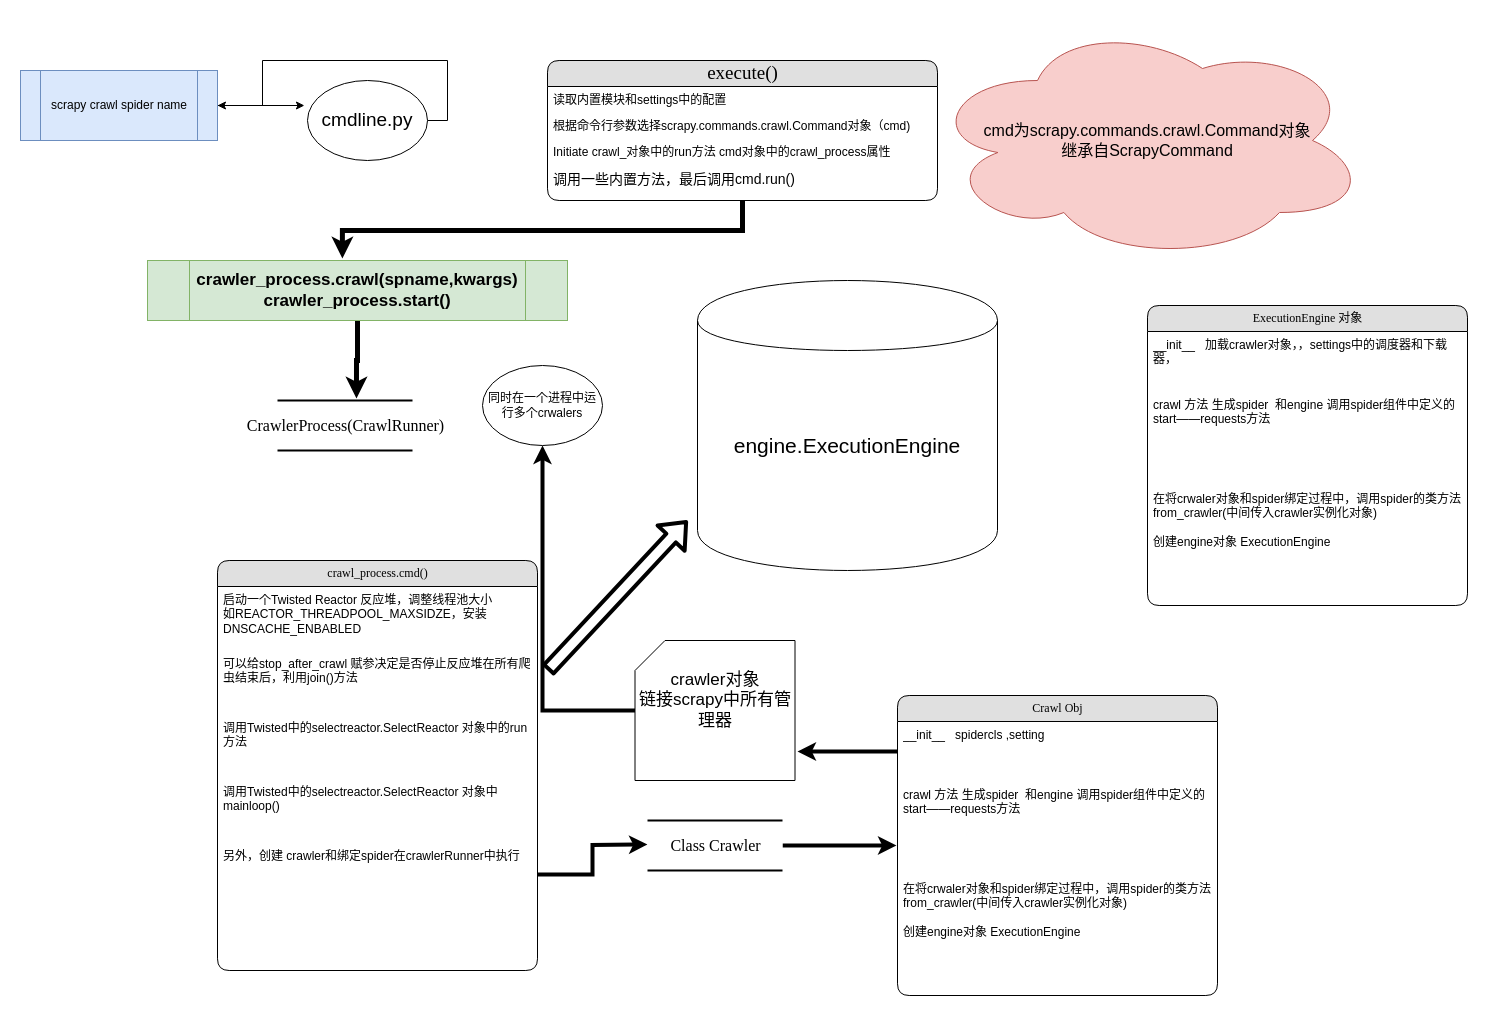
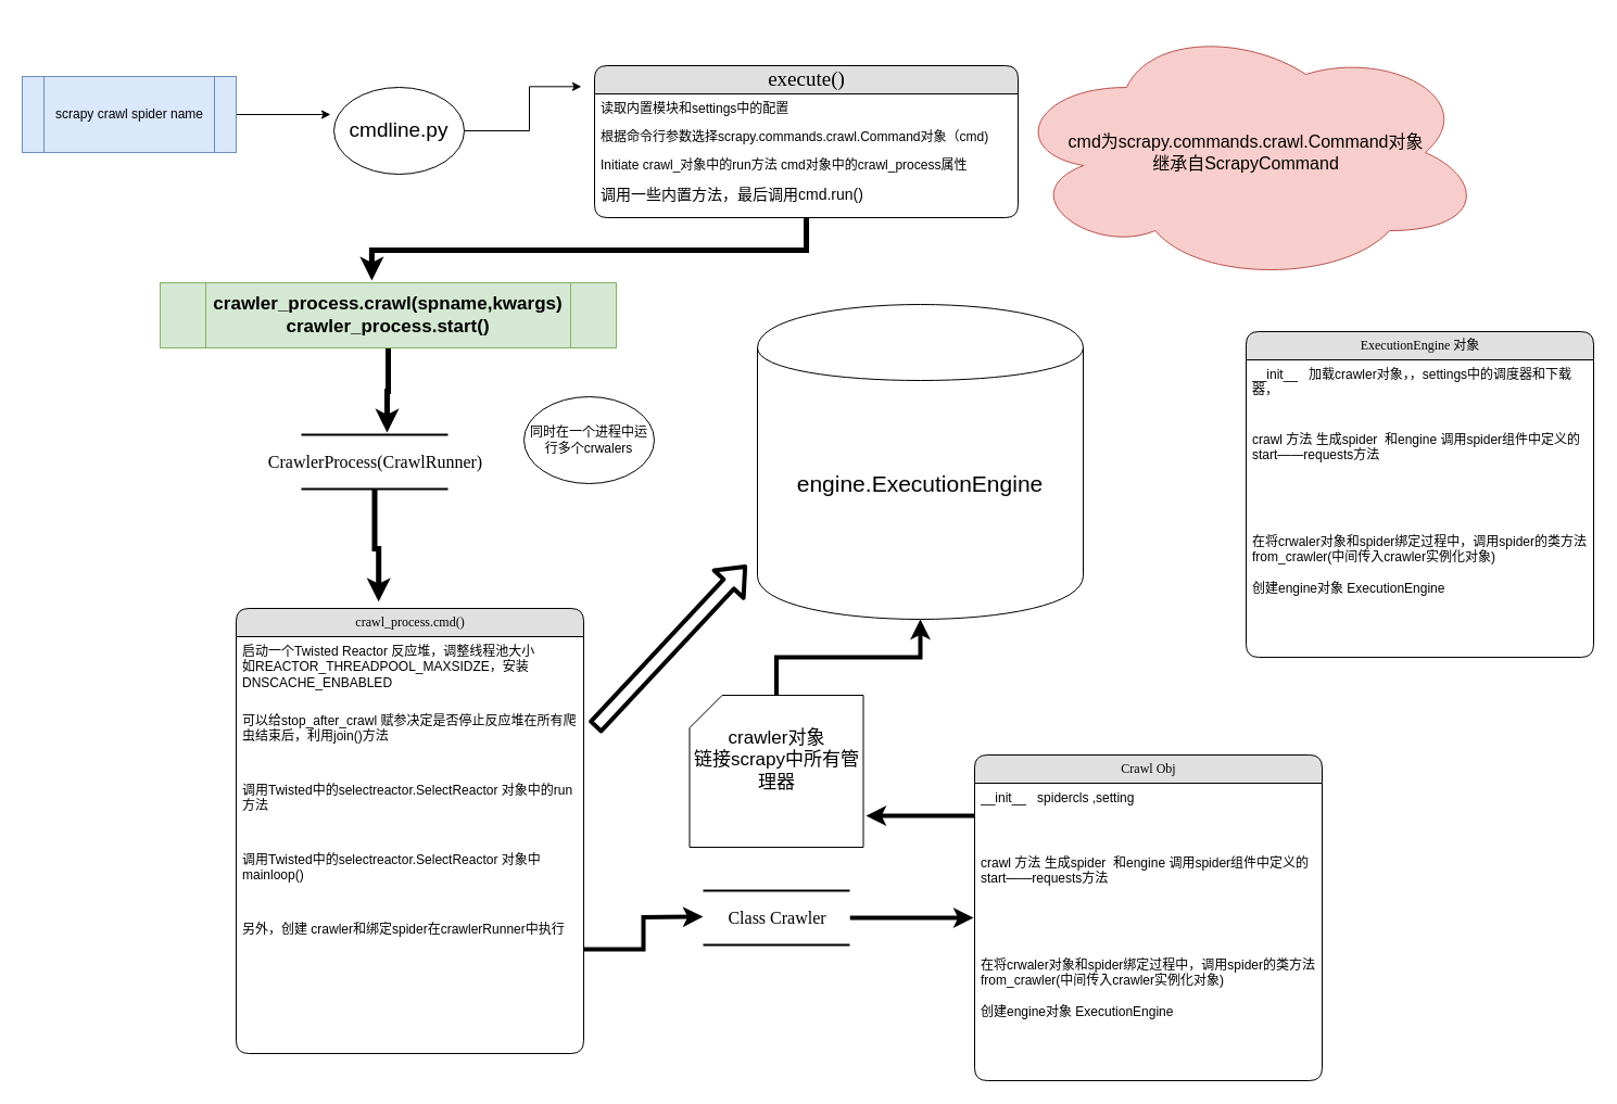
  <mxCell id="0" />
  <mxCell id="1" parent="0" />
+ <mxCell id="2" style="edgeStyle=orthogonalEdgeStyle;rounded=0;orthogonalLoop=1;jettySize=auto;html=1;entryX=0.41;entryY=-0.015;entryDx=0;entryDy=0;entryPerimeter=0;strokeWidth=5;" edge="1" parent="1" source="3" target="10"><mxGeometry relative="1" as="geometry" /></mxCell>
  <mxCell id="3" value="&lt;font style=&quot;font-size: 16px&quot;&gt;CrawlerProcess(CrawlRunner)&lt;/font&gt;" style="html=1;rounded=0;shadow=0;comic=0;labelBackgroundColor=none;strokeWidth=2;fontFamily=Verdana;fontSize=12;align=center;shape=mxgraph.ios7ui.horLines;" parent="1" vertex="1"><mxGeometry x="277" y="400" width="135" height="50" as="geometry" /></mxCell>
  <mxCell id="4" style="edgeStyle=orthogonalEdgeStyle;rounded=0;orthogonalLoop=1;jettySize=auto;html=1;entryX=0.464;entryY=-0.033;entryDx=0;entryDy=0;entryPerimeter=0;strokeWidth=5;" edge="1" parent="1" source="5" target="23"><mxGeometry relative="1" as="geometry" /></mxCell>
  <mxCell id="5" value="&lt;font style=&quot;font-size: 19px&quot;&gt;execute()&lt;/font&gt;" style="swimlane;html=1;fontStyle=0;childLayout=stackLayout;horizontal=1;startSize=26;fillColor=#e0e0e0;horizontalStack=0;resizeParent=1;resizeLast=0;collapsible=1;marginBottom=0;swimlaneFillColor=#ffffff;align=center;rounded=1;shadow=0;comic=0;labelBackgroundColor=none;strokeWidth=1;fontFamily=Verdana;fontSize=12" parent="1" vertex="1"><mxGeometry x="547" y="60" width="390" height="140" as="geometry" /></mxCell>
  <mxCell id="6" value="读取内置模块和settings中的配置" style="text;html=1;strokeColor=none;fillColor=none;spacingLeft=4;spacingRight=4;whiteSpace=wrap;overflow=hidden;rotatable=0;points=[[0,0.5],[1,0.5]];portConstraint=eastwest;" parent="5" vertex="1"><mxGeometry y="26" width="390" height="26" as="geometry" /></mxCell>
  <mxCell id="7" value="根据命令行参数选择scrapy.commands.crawl.Command对象（cmd)" style="text;html=1;strokeColor=none;fillColor=none;spacingLeft=4;spacingRight=4;whiteSpace=wrap;overflow=hidden;rotatable=0;points=[[0,0.5],[1,0.5]];portConstraint=eastwest;" parent="5" vertex="1"><mxGeometry y="52" width="390" height="26" as="geometry" /></mxCell>
  <mxCell id="8" value="Initiate crawl_对象中的run方法 cmd对象中的crawl_process属性" style="text;html=1;strokeColor=none;fillColor=none;spacingLeft=4;spacingRight=4;whiteSpace=wrap;overflow=hidden;rotatable=0;points=[[0,0.5],[1,0.5]];portConstraint=eastwest;" vertex="1" parent="5"><mxGeometry y="78" width="390" height="26" as="geometry" /></mxCell>
  <mxCell id="9" value="&lt;font style=&quot;font-size: 14px&quot;&gt;调用一些内置方法，最后调用cmd.run()&lt;/font&gt;" style="text;html=1;strokeColor=none;fillColor=none;spacingLeft=4;spacingRight=4;whiteSpace=wrap;overflow=hidden;rotatable=0;points=[[0,0.5],[1,0.5]];portConstraint=eastwest;" vertex="1" parent="5"><mxGeometry y="104" width="390" height="26" as="geometry" /></mxCell>
  <mxCell id="10" value="crawl_process.cmd()" style="swimlane;html=1;fontStyle=0;childLayout=stackLayout;horizontal=1;startSize=26;fillColor=#e0e0e0;horizontalStack=0;resizeParent=1;resizeLast=0;collapsible=1;marginBottom=0;swimlaneFillColor=#ffffff;align=center;rounded=1;shadow=0;comic=0;labelBackgroundColor=none;strokeWidth=1;fontFamily=Verdana;fontSize=12" parent="1" vertex="1"><mxGeometry x="217" y="560" width="320" height="410" as="geometry" /></mxCell>
  <mxCell id="11" value="启动一个Twisted Reactor 反应堆，调整线程池大小&lt;br&gt;如REACTOR_THREADPOOL_MAXSIDZE，安装DNSCACHE_ENBABLED&lt;br&gt;" style="text;html=1;strokeColor=none;fillColor=none;spacingLeft=4;spacingRight=4;whiteSpace=wrap;overflow=hidden;rotatable=0;points=[[0,0.5],[1,0.5]];portConstraint=eastwest;" parent="10" vertex="1"><mxGeometry y="26" width="320" height="64" as="geometry" /></mxCell>
  <mxCell id="12" value="可以给stop_after_crawl 赋参决定是否停止反应堆在所有爬虫结束后，利用join()方法" style="text;html=1;strokeColor=none;fillColor=none;spacingLeft=4;spacingRight=4;whiteSpace=wrap;overflow=hidden;rotatable=0;points=[[0,0.5],[1,0.5]];portConstraint=eastwest;" vertex="1" parent="10"><mxGeometry y="90" width="320" height="64" as="geometry" /></mxCell>
  <mxCell id="13" value="调用Twisted中的selectreactor.SelectReactor 对象中的run方法" style="text;html=1;strokeColor=none;fillColor=none;spacingLeft=4;spacingRight=4;whiteSpace=wrap;overflow=hidden;rotatable=0;points=[[0,0.5],[1,0.5]];portConstraint=eastwest;" vertex="1" parent="10"><mxGeometry y="154" width="320" height="64" as="geometry" /></mxCell>
  <mxCell id="14" value="调用Twisted中的selectreactor.SelectReactor 对象中mainloop()" style="text;html=1;strokeColor=none;fillColor=none;spacingLeft=4;spacingRight=4;whiteSpace=wrap;overflow=hidden;rotatable=0;points=[[0,0.5],[1,0.5]];portConstraint=eastwest;" vertex="1" parent="10"><mxGeometry y="218" width="320" height="64" as="geometry" /></mxCell>
  <mxCell id="15" value="另外，创建 crawler和绑定spider在crawlerRunner中执行" style="text;html=1;strokeColor=none;fillColor=none;spacingLeft=4;spacingRight=4;whiteSpace=wrap;overflow=hidden;rotatable=0;points=[[0,0.5],[1,0.5]];portConstraint=eastwest;" vertex="1" parent="10"><mxGeometry y="282" width="320" height="64" as="geometry" /></mxCell>
  <mxCell id="16" style="edgeStyle=orthogonalEdgeStyle;rounded=0;orthogonalLoop=1;jettySize=auto;html=1;exitX=1;exitY=0.5;exitDx=0;exitDy=0;" edge="1" parent="1" source="19"><mxGeometry relative="1" as="geometry"><mxPoint x="207" y="100" as="targetPoint" /></mxGeometry></mxCell>
- <mxCell id="17" style="edgeStyle=orthogonalEdgeStyle;rounded=0;orthogonalLoop=1;jettySize=auto;html=1;exitX=1;exitY=0.5;exitDx=0;exitDy=0;" edge="1" parent="1" source="20" target="19"><mxGeometry relative="1" as="geometry"><mxPoint x="377" y="70" as="targetPoint" /><mxPoint x="477" y="115" as="sourcePoint" /></mxGeometry></mxCell>
+ <mxCell id="17" style="edgeStyle=orthogonalEdgeStyle;rounded=0;orthogonalLoop=1;jettySize=auto;html=1;entryX=-0.031;entryY=0.138;entryDx=0;entryDy=0;entryPerimeter=0;exitX=1;exitY=0.5;exitDx=0;exitDy=0;" edge="1" parent="1" source="20" target="5"><mxGeometry relative="1" as="geometry"><mxPoint x="377" y="70" as="targetPoint" /><mxPoint x="477" y="115" as="sourcePoint" /></mxGeometry></mxCell>
  <mxCell id="18" style="edgeStyle=orthogonalEdgeStyle;rounded=0;orthogonalLoop=1;jettySize=auto;html=1;entryX=-0.018;entryY=0.389;entryDx=0;entryDy=0;entryPerimeter=0;" edge="1" parent="1" source="19"><mxGeometry relative="1" as="geometry"><mxPoint x="303.94" y="105.01" as="targetPoint" /></mxGeometry></mxCell>
  <mxCell id="19" value="scrapy crawl spider name" style="shape=process;whiteSpace=wrap;html=1;backgroundOutline=1;fillColor=#dae8fc;strokeColor=#6c8ebf;" vertex="1" parent="1"><mxGeometry x="20" y="70" width="197" height="70" as="geometry" /></mxCell>
  <mxCell id="20" value="&lt;font style=&quot;font-size: 19px&quot;&gt;cmdline.py&lt;/font&gt;" style="ellipse;whiteSpace=wrap;html=1;" vertex="1" parent="1"><mxGeometry x="307" y="80" width="120" height="80" as="geometry" /></mxCell>
  <mxCell id="21" value="&lt;font style=&quot;font-size: 16px&quot;&gt;cmd为scrapy.commands.crawl.Command对象&lt;br&gt;继承自ScrapyCommand&lt;/font&gt;" style="ellipse;shape=cloud;whiteSpace=wrap;html=1;fillColor=#f8cecc;strokeColor=#b85450;" vertex="1" parent="1"><mxGeometry x="927" y="20" width="440" height="240" as="geometry" /></mxCell>
  <mxCell id="22" style="edgeStyle=orthogonalEdgeStyle;rounded=0;orthogonalLoop=1;jettySize=auto;html=1;entryX=0.585;entryY=-0.04;entryDx=0;entryDy=0;entryPerimeter=0;strokeWidth=5;" edge="1" parent="1" source="23" target="3"><mxGeometry relative="1" as="geometry" /></mxCell>
  <mxCell id="23" value="&lt;b style=&quot;font-size: 17px&quot;&gt;crawler_process.crawl(spname,kwargs)&lt;br&gt;crawler_process.start()&lt;/b&gt;" style="shape=process;whiteSpace=wrap;html=1;backgroundOutline=1;fillColor=#d5e8d4;strokeColor=#82b366;" vertex="1" parent="1"><mxGeometry x="147" y="260" width="420" height="60" as="geometry" /></mxCell>
  <mxCell id="24" value="同时在一个进程中运行多个crwalers" style="ellipse;whiteSpace=wrap;html=1;" vertex="1" parent="1"><mxGeometry x="482" y="365" width="120" height="80" as="geometry" /></mxCell>
  <mxCell id="25" value="" style="shape=flexArrow;endArrow=classic;html=1;strokeWidth=4;" edge="1" parent="1"><mxGeometry width="50" height="50" relative="1" as="geometry"><mxPoint x="547" y="670" as="sourcePoint" /><mxPoint x="687" y="520" as="targetPoint" /></mxGeometry></mxCell>
  <mxCell id="26" value="&lt;font style=&quot;font-size: 21px&quot;&gt;engine.ExecutionEngine&lt;/font&gt;" style="shape=cylinder;whiteSpace=wrap;html=1;boundedLbl=1;backgroundOutline=1;" vertex="1" parent="1"><mxGeometry x="697" y="280" width="300" height="290" as="geometry" /></mxCell>
  <mxCell id="27" style="edgeStyle=orthogonalEdgeStyle;rounded=0;orthogonalLoop=1;jettySize=auto;html=1;strokeWidth=4;" edge="1" parent="1" source="15"><mxGeometry relative="1" as="geometry"><mxPoint x="647" y="844" as="targetPoint" /></mxGeometry></mxCell>
  <mxCell id="28" style="edgeStyle=orthogonalEdgeStyle;rounded=0;orthogonalLoop=1;jettySize=auto;html=1;entryX=-0.005;entryY=0.425;entryDx=0;entryDy=0;entryPerimeter=0;strokeWidth=4;" edge="1" parent="1" source="29"><mxGeometry relative="1" as="geometry"><mxPoint x="896" y="845" as="targetPoint" /></mxGeometry></mxCell>
  <mxCell id="29" value="&lt;span style=&quot;font-size: 16px&quot;&gt;&amp;nbsp;Class Crawler&amp;nbsp;&lt;/span&gt;" style="html=1;rounded=0;shadow=0;comic=0;labelBackgroundColor=none;strokeWidth=2;fontFamily=Verdana;fontSize=12;align=center;shape=mxgraph.ios7ui.horLines;" vertex="1" parent="1"><mxGeometry x="647" y="820" width="135" height="50" as="geometry" /></mxCell>
  <mxCell id="30" value="Crawl Obj" style="swimlane;html=1;fontStyle=0;childLayout=stackLayout;horizontal=1;startSize=26;fillColor=#e0e0e0;horizontalStack=0;resizeParent=1;resizeLast=0;collapsible=1;marginBottom=0;swimlaneFillColor=#ffffff;align=center;rounded=1;shadow=0;comic=0;labelBackgroundColor=none;strokeWidth=1;fontFamily=Verdana;fontSize=12" vertex="1" parent="1"><mxGeometry x="897" y="695" width="320" height="300" as="geometry" /></mxCell>
  <mxCell id="31" value="__init__&amp;nbsp; &amp;nbsp;spidercls ,setting" style="text;html=1;strokeColor=none;fillColor=none;spacingLeft=4;spacingRight=4;whiteSpace=wrap;overflow=hidden;rotatable=0;points=[[0,0.5],[1,0.5]];portConstraint=eastwest;" vertex="1" parent="30"><mxGeometry y="26" width="320" height="60" as="geometry" /></mxCell>
  <mxCell id="32" value="crawl 方法 生成spider&amp;nbsp; 和engine 调用spider组件中定义的start——requests方法&lt;br&gt;&lt;br&gt;" style="text;html=1;strokeColor=none;fillColor=none;spacingLeft=4;spacingRight=4;whiteSpace=wrap;overflow=hidden;rotatable=0;points=[[0,0.5],[1,0.5]];portConstraint=eastwest;" vertex="1" parent="30"><mxGeometry y="86" width="320" height="94" as="geometry" /></mxCell>
  <mxCell id="33" value="在将crwaler对象和spider绑定过程中，调用spider的类方法 from_crawler(中间传入crawler实例化对象)&lt;br&gt;&lt;br&gt;创建engine对象 ExecutionEngine&lt;br&gt;&lt;br&gt;&lt;br&gt;" style="text;html=1;strokeColor=none;fillColor=none;spacingLeft=4;spacingRight=4;whiteSpace=wrap;overflow=hidden;rotatable=0;points=[[0,0.5],[1,0.5]];portConstraint=eastwest;" vertex="1" parent="30"><mxGeometry y="180" width="320" height="94" as="geometry" /></mxCell>
- <mxCell id="34" style="edgeStyle=orthogonalEdgeStyle;rounded=0;orthogonalLoop=1;jettySize=auto;html=1;strokeWidth=4;" edge="1" parent="1" source="35" target="24"><mxGeometry relative="1" as="geometry" /></mxCell>
+ <mxCell id="34" style="edgeStyle=orthogonalEdgeStyle;rounded=0;orthogonalLoop=1;jettySize=auto;html=1;strokeWidth=4;" edge="1" parent="1" source="35" target="26"><mxGeometry relative="1" as="geometry" /></mxCell>
  <mxCell id="35" value="&lt;font style=&quot;font-size: 17px&quot;&gt;crawler对象&lt;br&gt;链接scrapy中所有管理器&lt;br&gt;&lt;br&gt;&lt;/font&gt;" style="shape=card;whiteSpace=wrap;html=1;" vertex="1" parent="1"><mxGeometry x="634.5" y="640" width="160" height="140" as="geometry" /></mxCell>
  <mxCell id="36" style="edgeStyle=orthogonalEdgeStyle;rounded=0;orthogonalLoop=1;jettySize=auto;html=1;strokeWidth=4;" edge="1" parent="1" source="31"><mxGeometry relative="1" as="geometry"><mxPoint x="797" y="751" as="targetPoint" /></mxGeometry></mxCell>
  <mxCell id="37" value="ExecutionEngine 对象" style="swimlane;html=1;fontStyle=0;childLayout=stackLayout;horizontal=1;startSize=26;fillColor=#e0e0e0;horizontalStack=0;resizeParent=1;resizeLast=0;collapsible=1;marginBottom=0;swimlaneFillColor=#ffffff;align=center;rounded=1;shadow=0;comic=0;labelBackgroundColor=none;strokeWidth=1;fontFamily=Verdana;fontSize=12" vertex="1" parent="1"><mxGeometry x="1147" y="305" width="320" height="300" as="geometry" /></mxCell>
  <mxCell id="38" value="__init__&amp;nbsp; &amp;nbsp;加载crawler对象，，settings中的调度器和下载器，" style="text;html=1;strokeColor=none;fillColor=none;spacingLeft=4;spacingRight=4;whiteSpace=wrap;overflow=hidden;rotatable=0;points=[[0,0.5],[1,0.5]];portConstraint=eastwest;" vertex="1" parent="37"><mxGeometry y="26" width="320" height="60" as="geometry" /></mxCell>
  <mxCell id="39" value="crawl 方法 生成spider&amp;nbsp; 和engine 调用spider组件中定义的start——requests方法&lt;br&gt;&lt;br&gt;" style="text;html=1;strokeColor=none;fillColor=none;spacingLeft=4;spacingRight=4;whiteSpace=wrap;overflow=hidden;rotatable=0;points=[[0,0.5],[1,0.5]];portConstraint=eastwest;" vertex="1" parent="37"><mxGeometry y="86" width="320" height="94" as="geometry" /></mxCell>
  <mxCell id="40" value="在将crwaler对象和spider绑定过程中，调用spider的类方法 from_crawler(中间传入crawler实例化对象)&lt;br&gt;&lt;br&gt;创建engine对象 ExecutionEngine&lt;br&gt;&lt;br&gt;&lt;br&gt;" style="text;html=1;strokeColor=none;fillColor=none;spacingLeft=4;spacingRight=4;whiteSpace=wrap;overflow=hidden;rotatable=0;points=[[0,0.5],[1,0.5]];portConstraint=eastwest;" vertex="1" parent="37"><mxGeometry y="180" width="320" height="94" as="geometry" /></mxCell>
